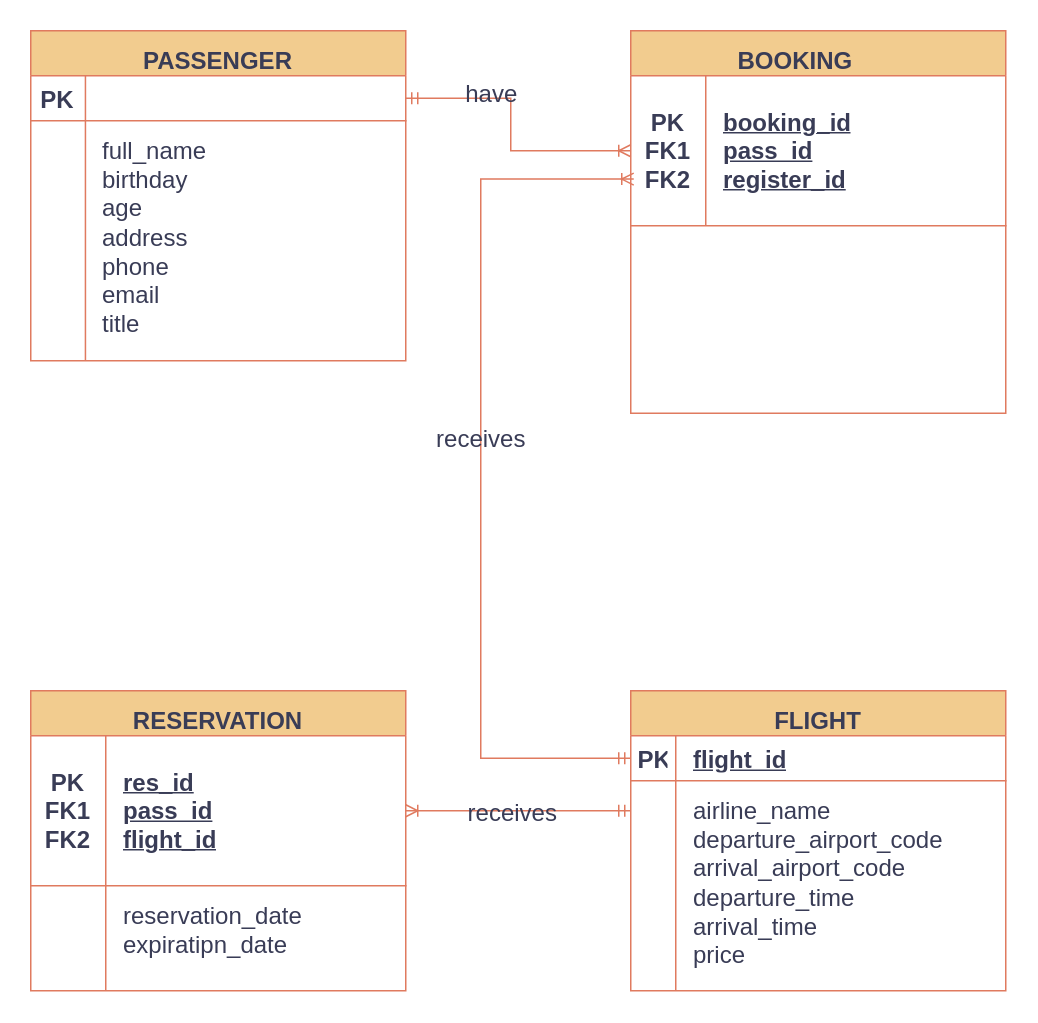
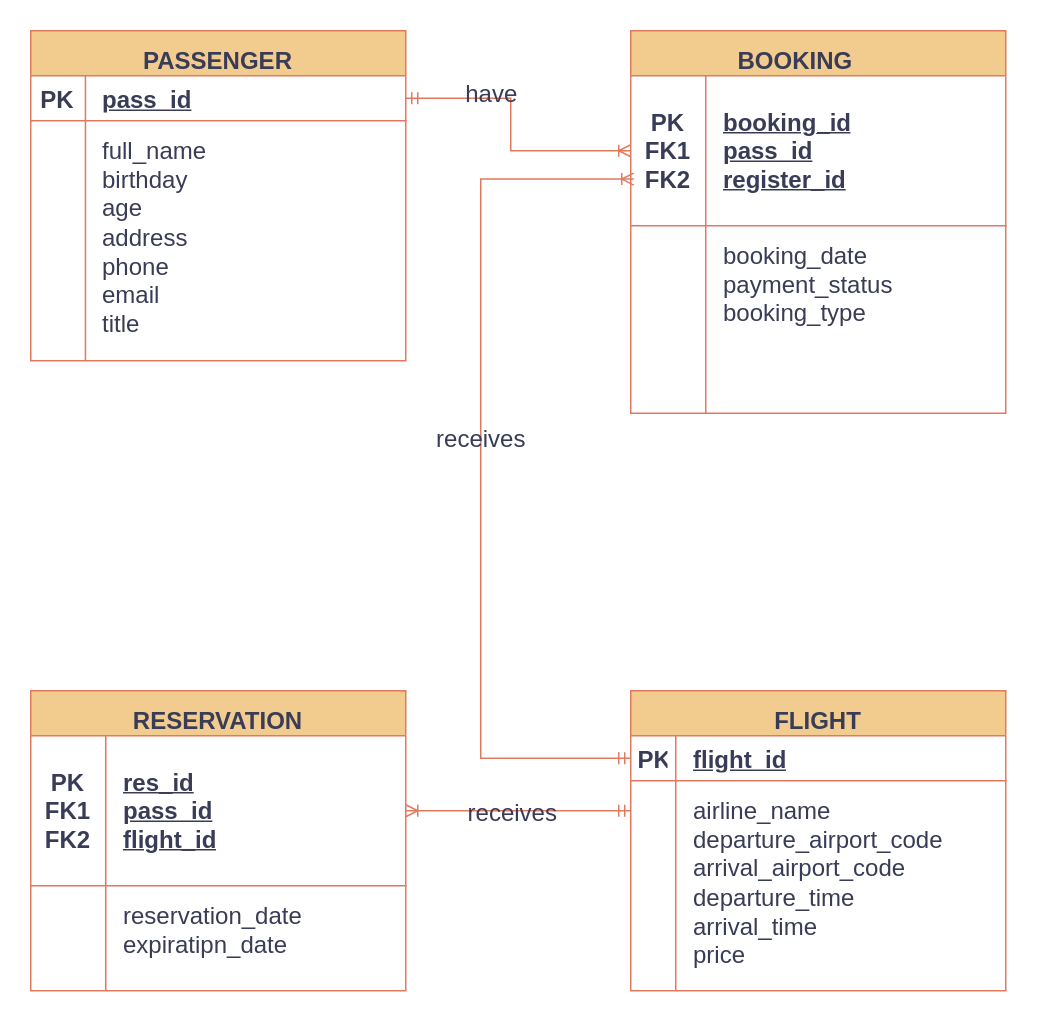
  <mxCell id="0" />
  <mxCell id="1" parent="0" />
  <mxCell id="2" value="PASSENGER" style="shape=table;startSize=30;container=1;collapsible=1;childLayout=tableLayout;fixedRows=1;rowLines=0;fontStyle=1;align=center;resizeLast=1;horizontal=1;verticalAlign=top;fontSize=16;whiteSpace=wrap;html=1;spacing=6;labelBackgroundColor=none;fillColor=#F2CC8F;strokeColor=#E07A5F;fontColor=#393C56;" parent="1" vertex="1"><mxGeometry x="20" width="250" height="220" as="geometry" y="20" /></mxCell>
  <mxCell id="3" value="" style="shape=partialRectangle;collapsible=0;dropTarget=0;pointerEvents=0;fillColor=none;points=[[0,0.5],[1,0.5]];portConstraint=eastwest;top=0;left=0;right=0;bottom=1;fontSize=16;whiteSpace=wrap;html=1;spacing=6;labelBackgroundColor=none;strokeColor=#E07A5F;fontColor=#393C56;" parent="2" vertex="1"><mxGeometry y="30" width="250" height="30" as="geometry" /></mxCell>
  <mxCell id="4" value="PK" style="shape=partialRectangle;overflow=hidden;connectable=0;fillColor=none;top=0;left=0;bottom=0;right=0;fontStyle=1;fontSize=16;whiteSpace=wrap;html=1;spacing=6;labelBackgroundColor=none;strokeColor=#E07A5F;fontColor=#393C56;" parent="3" vertex="1"><mxGeometry width="36.462" height="30" as="geometry"><mxRectangle width="36.462" height="30" as="alternateBounds" /></mxGeometry></mxCell>
+ <mxCell id="5" value="pass_id" style="shape=partialRectangle;overflow=hidden;connectable=0;fillColor=none;top=0;left=0;bottom=0;right=0;align=left;spacingLeft=6;fontStyle=5;fontSize=16;whiteSpace=wrap;html=1;spacing=6;labelBackgroundColor=none;strokeColor=#E07A5F;fontColor=#393C56;" parent="3" vertex="1"><mxGeometry x="36.462" width="213.538" height="30" as="geometry"><mxRectangle width="213.538" height="30" as="alternateBounds" /></mxGeometry></mxCell>
  <mxCell id="6" value="" style="shape=partialRectangle;collapsible=0;dropTarget=0;pointerEvents=0;fillColor=none;points=[[0,0.5],[1,0.5]];portConstraint=eastwest;top=0;left=0;right=0;bottom=0;fontSize=16;whiteSpace=wrap;html=1;spacing=6;labelBackgroundColor=none;strokeColor=#E07A5F;fontColor=#393C56;" parent="2" vertex="1"><mxGeometry y="60" width="250" height="160" as="geometry" /></mxCell>
  <mxCell id="7" value="" style="shape=partialRectangle;overflow=hidden;connectable=0;fillColor=none;top=0;left=0;bottom=0;right=0;fontSize=16;whiteSpace=wrap;html=1;spacing=6;labelBackgroundColor=none;strokeColor=#E07A5F;fontColor=#393C56;" parent="6" vertex="1"><mxGeometry width="36.462" height="160" as="geometry"><mxRectangle width="36.462" height="160" as="alternateBounds" /></mxGeometry></mxCell>
  <mxCell id="8" value="full_name&lt;br&gt;birthday&lt;br&gt;age&lt;br&gt;address&lt;br&gt;phone&lt;br&gt;email&lt;br&gt;title" style="shape=partialRectangle;overflow=hidden;connectable=0;fillColor=none;top=0;left=0;bottom=0;right=0;align=left;spacingLeft=6;verticalAlign=top;fontSize=16;whiteSpace=wrap;html=1;spacing=6;labelBackgroundColor=none;strokeColor=#E07A5F;fontColor=#393C56;" parent="6" vertex="1"><mxGeometry x="36.462" width="213.538" height="160" as="geometry"><mxRectangle width="213.538" height="160" as="alternateBounds" /></mxGeometry></mxCell>
  <mxCell id="9" style="edgeStyle=orthogonalEdgeStyle;rounded=0;orthogonalLoop=1;jettySize=auto;html=1;fontSize=16;startArrow=ERmandOne;startFill=0;endArrow=ERoneToMany;endFill=0;labelBackgroundColor=none;strokeColor=#E07A5F;fontColor=default;" edge="1" parent="1" source="11" target="26"><mxGeometry relative="1" as="geometry"><Array as="points"><mxPoint x="380" y="540" /><mxPoint x="380" y="540" /></Array></mxGeometry></mxCell>
  <mxCell id="10" value="receives" style="edgeLabel;html=1;align=center;verticalAlign=middle;resizable=0;points=[];fontSize=16;labelBackgroundColor=none;fontColor=#393C56;" vertex="1" connectable="0" parent="9"><mxGeometry x="-0.189" y="-3" relative="1" as="geometry"><mxPoint x="-19" y="3" as="offset" /></mxGeometry></mxCell>
  <mxCell id="11" value="FLIGHT" style="shape=table;startSize=30;container=1;collapsible=1;childLayout=tableLayout;fixedRows=1;rowLines=0;fontStyle=1;align=center;resizeLast=1;horizontal=1;verticalAlign=top;fontSize=16;whiteSpace=wrap;html=1;spacing=6;labelBackgroundColor=none;fillColor=#F2CC8F;strokeColor=#E07A5F;fontColor=#393C56;" vertex="1" parent="1"><mxGeometry x="420" y="460" width="250" height="200" as="geometry" /></mxCell>
  <mxCell id="12" value="" style="shape=partialRectangle;collapsible=0;dropTarget=0;pointerEvents=0;fillColor=none;points=[[0,0.5],[1,0.5]];portConstraint=eastwest;top=0;left=0;right=0;bottom=1;fontSize=16;whiteSpace=wrap;html=1;spacing=6;labelBackgroundColor=none;strokeColor=#E07A5F;fontColor=#393C56;" vertex="1" parent="11"><mxGeometry y="30" width="250" height="30" as="geometry" /></mxCell>
  <mxCell id="13" value="PK" style="shape=partialRectangle;overflow=hidden;connectable=0;fillColor=none;top=0;left=0;bottom=0;right=0;fontStyle=1;fontSize=16;whiteSpace=wrap;html=1;spacing=6;labelBackgroundColor=none;strokeColor=#E07A5F;fontColor=#393C56;" vertex="1" parent="12"><mxGeometry width="30" height="30" as="geometry"><mxRectangle width="30" height="30" as="alternateBounds" /></mxGeometry></mxCell>
  <mxCell id="14" value="flight_id" style="shape=partialRectangle;overflow=hidden;connectable=0;fillColor=none;top=0;left=0;bottom=0;right=0;align=left;spacingLeft=6;fontStyle=5;fontSize=16;whiteSpace=wrap;html=1;spacing=6;labelBackgroundColor=none;strokeColor=#E07A5F;fontColor=#393C56;" vertex="1" parent="12"><mxGeometry x="30" width="220" height="30" as="geometry"><mxRectangle width="220" height="30" as="alternateBounds" /></mxGeometry></mxCell>
  <mxCell id="15" value="" style="shape=partialRectangle;collapsible=0;dropTarget=0;pointerEvents=0;fillColor=none;points=[[0,0.5],[1,0.5]];portConstraint=eastwest;top=0;left=0;right=0;bottom=0;fontSize=16;whiteSpace=wrap;html=1;spacing=6;labelBackgroundColor=none;strokeColor=#E07A5F;fontColor=#393C56;" vertex="1" parent="11"><mxGeometry y="60" width="250" height="140" as="geometry" /></mxCell>
  <mxCell id="16" value="" style="shape=partialRectangle;overflow=hidden;connectable=0;fillColor=none;top=0;left=0;bottom=0;right=0;fontSize=16;whiteSpace=wrap;html=1;spacing=6;labelBackgroundColor=none;strokeColor=#E07A5F;fontColor=#393C56;" vertex="1" parent="15"><mxGeometry width="30" height="140" as="geometry"><mxRectangle width="30" height="140" as="alternateBounds" /></mxGeometry></mxCell>
  <mxCell id="17" value="airline_name&lt;br&gt;departure_airport_code&lt;br&gt;arrival_airport_code&lt;br&gt;departure_time&lt;br&gt;arrival_time&lt;br&gt;price" style="shape=partialRectangle;overflow=hidden;connectable=0;fillColor=none;top=0;left=0;bottom=0;right=0;align=left;spacingLeft=6;verticalAlign=top;fontSize=16;whiteSpace=wrap;html=1;spacing=6;labelBackgroundColor=none;strokeColor=#E07A5F;fontColor=#393C56;" vertex="1" parent="15"><mxGeometry x="30" width="220" height="140" as="geometry"><mxRectangle width="220" height="140" as="alternateBounds" /></mxGeometry></mxCell>
  <mxCell id="18" value="BOOKING&lt;span style=&quot;white-space: pre;&quot;&gt;&#09;&lt;/span&gt;" style="shape=table;startSize=30;container=1;collapsible=1;childLayout=tableLayout;fixedRows=1;rowLines=0;fontStyle=1;align=center;resizeLast=1;horizontal=1;verticalAlign=top;fontSize=16;whiteSpace=wrap;html=1;spacing=6;labelBackgroundColor=none;fillColor=#F2CC8F;strokeColor=#E07A5F;fontColor=#393C56;" vertex="1" parent="1"><mxGeometry x="420" width="250" height="255" as="geometry" y="20" /></mxCell>
  <mxCell id="19" value="" style="shape=partialRectangle;collapsible=0;dropTarget=0;pointerEvents=0;fillColor=none;points=[[0,0.5],[1,0.5]];portConstraint=eastwest;top=0;left=0;right=0;bottom=1;fontSize=16;whiteSpace=wrap;html=1;spacing=6;labelBackgroundColor=none;strokeColor=#E07A5F;fontColor=#393C56;" vertex="1" parent="18"><mxGeometry y="30" width="250" height="100" as="geometry" /></mxCell>
  <mxCell id="20" value="PK&lt;br&gt;FK1&lt;br&gt;FK2" style="shape=partialRectangle;overflow=hidden;connectable=0;fillColor=none;top=0;left=0;bottom=0;right=0;fontStyle=1;fontSize=16;whiteSpace=wrap;html=1;spacing=6;labelBackgroundColor=none;strokeColor=#E07A5F;fontColor=#393C56;" vertex="1" parent="19"><mxGeometry width="50" height="100" as="geometry"><mxRectangle width="50" height="100" as="alternateBounds" /></mxGeometry></mxCell>
  <mxCell id="21" value="booking_id&lt;br&gt;pass_id&lt;br&gt;register_id" style="shape=partialRectangle;overflow=hidden;connectable=0;fillColor=none;top=0;left=0;bottom=0;right=0;align=left;spacingLeft=6;fontStyle=5;fontSize=16;whiteSpace=wrap;html=1;spacing=6;labelBackgroundColor=none;strokeColor=#E07A5F;fontColor=#393C56;" vertex="1" parent="19"><mxGeometry x="50" width="200" height="100" as="geometry"><mxRectangle width="200" height="100" as="alternateBounds" /></mxGeometry></mxCell>
  <mxCell id="22" value="" style="shape=partialRectangle;collapsible=0;dropTarget=0;pointerEvents=0;fillColor=none;points=[[0,0.5],[1,0.5]];portConstraint=eastwest;top=0;left=0;right=0;bottom=0;fontSize=16;whiteSpace=wrap;html=1;spacing=6;labelBackgroundColor=none;strokeColor=#E07A5F;fontColor=#393C56;" vertex="1" parent="18"><mxGeometry y="130" width="250" height="125" as="geometry" /></mxCell>
  <mxCell id="23" value="" style="shape=partialRectangle;overflow=hidden;connectable=0;fillColor=none;top=0;left=0;bottom=0;right=0;fontSize=16;whiteSpace=wrap;html=1;spacing=6;labelBackgroundColor=none;strokeColor=#E07A5F;fontColor=#393C56;" vertex="1" parent="22"><mxGeometry width="50" height="125" as="geometry"><mxRectangle width="50" height="125" as="alternateBounds" /></mxGeometry></mxCell>
+ <mxCell id="24" value="booking_date&lt;br&gt;payment_status&lt;br&gt;booking_type" style="shape=partialRectangle;overflow=hidden;connectable=0;fillColor=none;top=0;left=0;bottom=0;right=0;align=left;spacingLeft=6;verticalAlign=top;fontSize=16;whiteSpace=wrap;html=1;spacing=6;labelBackgroundColor=none;strokeColor=#E07A5F;fontColor=#393C56;" vertex="1" parent="22"><mxGeometry x="50" width="200" height="125" as="geometry"><mxRectangle width="200" height="125" as="alternateBounds" /></mxGeometry></mxCell>
  <mxCell id="25" value="RESERVATION" style="shape=table;startSize=30;container=1;collapsible=1;childLayout=tableLayout;fixedRows=1;rowLines=0;fontStyle=1;align=center;resizeLast=1;horizontal=1;verticalAlign=top;fontSize=16;whiteSpace=wrap;html=1;spacing=6;labelBackgroundColor=none;fillColor=#F2CC8F;strokeColor=#E07A5F;fontColor=#393C56;" vertex="1" parent="1"><mxGeometry x="20" y="460" width="250" height="200" as="geometry" /></mxCell>
  <mxCell id="26" value="" style="shape=partialRectangle;collapsible=0;dropTarget=0;pointerEvents=0;fillColor=none;points=[[0,0.5],[1,0.5]];portConstraint=eastwest;top=0;left=0;right=0;bottom=1;fontSize=16;whiteSpace=wrap;html=1;spacing=6;labelBackgroundColor=none;strokeColor=#E07A5F;fontColor=#393C56;" vertex="1" parent="25"><mxGeometry y="30" width="250" height="100" as="geometry" /></mxCell>
  <mxCell id="27" value="PK&lt;br&gt;FK1&lt;br&gt;FK2" style="shape=partialRectangle;overflow=hidden;connectable=0;fillColor=none;top=0;left=0;bottom=0;right=0;fontStyle=1;fontSize=16;whiteSpace=wrap;html=1;spacing=6;labelBackgroundColor=none;strokeColor=#E07A5F;fontColor=#393C56;" vertex="1" parent="26"><mxGeometry width="50" height="100" as="geometry"><mxRectangle width="50" height="100" as="alternateBounds" /></mxGeometry></mxCell>
  <mxCell id="28" value="res_id&lt;br&gt;pass_id&lt;br&gt;flight_id" style="shape=partialRectangle;overflow=hidden;connectable=0;fillColor=none;top=0;left=0;bottom=0;right=0;align=left;spacingLeft=6;fontStyle=5;fontSize=16;whiteSpace=wrap;html=1;spacing=6;labelBackgroundColor=none;strokeColor=#E07A5F;fontColor=#393C56;" vertex="1" parent="26"><mxGeometry x="50" width="200" height="100" as="geometry"><mxRectangle width="200" height="100" as="alternateBounds" /></mxGeometry></mxCell>
  <mxCell id="29" value="" style="shape=partialRectangle;collapsible=0;dropTarget=0;pointerEvents=0;fillColor=none;points=[[0,0.5],[1,0.5]];portConstraint=eastwest;top=0;left=0;right=0;bottom=0;fontSize=16;whiteSpace=wrap;html=1;spacing=6;labelBackgroundColor=none;strokeColor=#E07A5F;fontColor=#393C56;" vertex="1" parent="25"><mxGeometry y="130" width="250" height="70" as="geometry" /></mxCell>
  <mxCell id="30" value="" style="shape=partialRectangle;overflow=hidden;connectable=0;fillColor=none;top=0;left=0;bottom=0;right=0;fontSize=16;whiteSpace=wrap;html=1;spacing=6;labelBackgroundColor=none;strokeColor=#E07A5F;fontColor=#393C56;" vertex="1" parent="29"><mxGeometry width="50" height="70" as="geometry"><mxRectangle width="50" height="70" as="alternateBounds" /></mxGeometry></mxCell>
  <mxCell id="31" value="reservation_date&lt;br&gt;expiratipn_date" style="shape=partialRectangle;overflow=hidden;connectable=0;fillColor=none;top=0;left=0;bottom=0;right=0;align=left;spacingLeft=6;verticalAlign=top;fontSize=16;whiteSpace=wrap;html=1;spacing=6;labelBackgroundColor=none;strokeColor=#E07A5F;fontColor=#393C56;" vertex="1" parent="29"><mxGeometry x="50" width="200" height="70" as="geometry"><mxRectangle width="200" height="70" as="alternateBounds" /></mxGeometry></mxCell>
  <mxCell id="32" style="edgeStyle=orthogonalEdgeStyle;rounded=0;orthogonalLoop=1;jettySize=auto;html=1;entryX=0;entryY=0.5;entryDx=0;entryDy=0;fontSize=16;exitX=1;exitY=0.5;exitDx=0;exitDy=0;startArrow=ERmandOne;startFill=0;endArrow=ERoneToMany;endFill=0;labelBackgroundColor=none;strokeColor=#E07A5F;fontColor=default;" edge="1" parent="1" source="3" target="19"><mxGeometry relative="1" as="geometry"><Array as="points"><mxPoint x="340" y="65" /><mxPoint x="340" y="100" /></Array></mxGeometry></mxCell>
  <mxCell id="33" value="have" style="edgeLabel;html=1;align=center;verticalAlign=middle;resizable=0;points=[];fontSize=16;labelBackgroundColor=none;fontColor=#393C56;" vertex="1" connectable="0" parent="32"><mxGeometry x="-0.403" y="4" relative="1" as="geometry"><mxPoint x="1" as="offset" /></mxGeometry></mxCell>
  <mxCell id="34" style="edgeStyle=orthogonalEdgeStyle;rounded=0;orthogonalLoop=1;jettySize=auto;html=1;entryX=0.008;entryY=0.689;entryDx=0;entryDy=0;entryPerimeter=0;fontSize=16;startArrow=ERmandOne;startFill=0;endArrow=ERoneToMany;endFill=0;labelBackgroundColor=none;strokeColor=#E07A5F;fontColor=default;" edge="1" parent="1" source="12" target="19"><mxGeometry relative="1" as="geometry"><Array as="points"><mxPoint x="320" y="505" /><mxPoint x="320" y="119" /></Array></mxGeometry></mxCell>
  <mxCell id="35" value="receives" style="edgeLabel;html=1;align=center;verticalAlign=middle;resizable=0;points=[];fontSize=16;labelBackgroundColor=none;fontColor=#393C56;" vertex="1" connectable="0" parent="34"><mxGeometry x="0.068" y="1" relative="1" as="geometry"><mxPoint as="offset" /></mxGeometry></mxCell>
